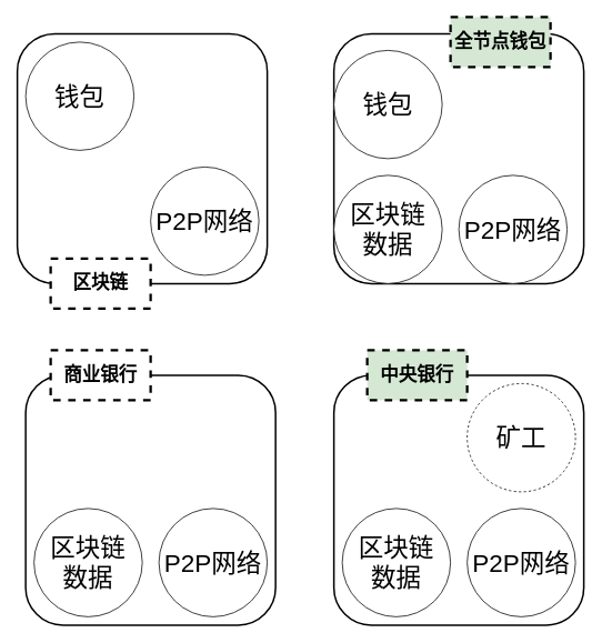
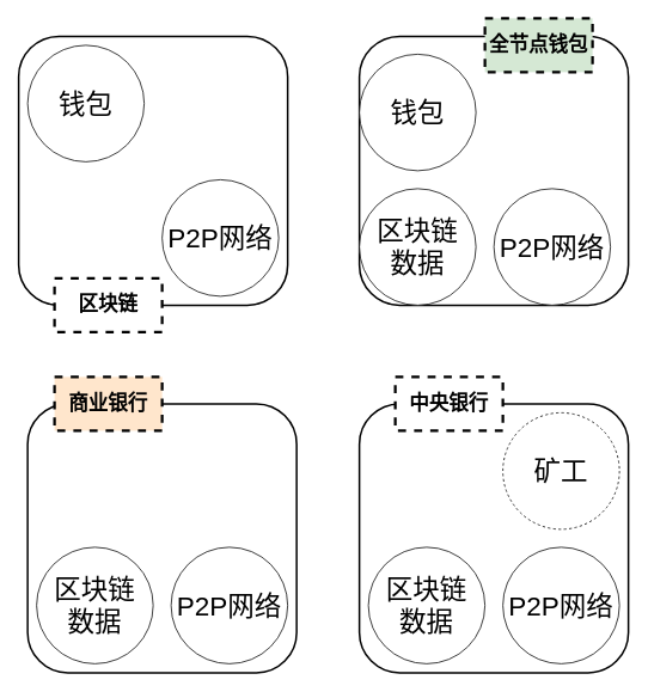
  <mxCell id="0" />
  <mxCell id="1" parent="0" />
  <mxCell id="2" value="" style="group" vertex="1" connectable="0" parent="1"><mxGeometry x="400" y="450" width="300" height="300" as="geometry" /></mxCell>
  <mxCell id="3" value="" style="rounded=1;whiteSpace=wrap;html=1;strokeWidth=2;" vertex="1" parent="2"><mxGeometry width="300" height="300" as="geometry" /></mxCell>
  <mxCell id="4" value="&lt;font style=&quot;font-size: 30px&quot;&gt;区块链&lt;br&gt;数据&lt;/font&gt;" style="ellipse;whiteSpace=wrap;html=1;aspect=fixed;" vertex="1" parent="2"><mxGeometry x="10" y="160" width="130" height="130" as="geometry" /></mxCell>
  <mxCell id="5" value="&lt;font style=&quot;font-size: 30px&quot;&gt;矿工&lt;/font&gt;" style="ellipse;whiteSpace=wrap;html=1;aspect=fixed;dashed=1;" vertex="1" parent="2"><mxGeometry x="160" y="10" width="130" height="130" as="geometry" /></mxCell>
  <mxCell id="6" value="&lt;font style=&quot;font-size: 30px&quot;&gt;P2P网络&lt;/font&gt;" style="ellipse;whiteSpace=wrap;html=1;aspect=fixed;" vertex="1" parent="2"><mxGeometry x="160" y="160" width="130" height="130" as="geometry" /></mxCell>
- <mxCell id="7" value="&lt;font style=&quot;font-size: 22px&quot;&gt;&lt;b&gt;中央银行&lt;/b&gt;&lt;/font&gt;" style="rounded=0;whiteSpace=wrap;html=1;shadow=0;glass=0;sketch=0;strokeWidth=3;dashed=1;fillColor=#d5e8d4;" vertex="1" parent="2"><mxGeometry x="40" y="-30" width="120" height="60" as="geometry" /></mxCell>
+ <mxCell id="7" value="&lt;font style=&quot;font-size: 22px&quot;&gt;&lt;b&gt;中央银行&lt;/b&gt;&lt;/font&gt;" style="rounded=0;whiteSpace=wrap;html=1;shadow=0;glass=0;sketch=0;strokeWidth=3;dashed=1;" vertex="1" parent="2"><mxGeometry x="40" y="-30" width="120" height="60" as="geometry" /></mxCell>
  <mxCell id="8" value="" style="group;shadow=0;sketch=0;glass=0;" vertex="1" connectable="0" parent="1"><mxGeometry x="20" y="40" width="300" height="350" as="geometry" /></mxCell>
  <mxCell id="9" value="" style="rounded=1;whiteSpace=wrap;html=1;strokeWidth=2;glass=0;" vertex="1" parent="8"><mxGeometry width="300" height="300" as="geometry" /></mxCell>
  <mxCell id="10" value="&lt;font style=&quot;font-size: 30px&quot;&gt;钱包&lt;/font&gt;" style="ellipse;whiteSpace=wrap;html=1;aspect=fixed;" vertex="1" parent="8"><mxGeometry x="10" y="10" width="130" height="130" as="geometry" /></mxCell>
  <mxCell id="11" value="&lt;font style=&quot;font-size: 30px&quot;&gt;P2P网络&lt;/font&gt;" style="ellipse;whiteSpace=wrap;html=1;aspect=fixed;" vertex="1" parent="8"><mxGeometry x="160" y="160" width="130" height="130" as="geometry" /></mxCell>
  <mxCell id="12" value="&lt;font style=&quot;font-size: 22px&quot;&gt;&lt;b&gt;区块链&lt;/b&gt;&lt;/font&gt;" style="rounded=0;whiteSpace=wrap;html=1;shadow=0;glass=0;sketch=0;strokeWidth=3;dashed=1;" vertex="1" parent="8"><mxGeometry x="40" y="270" width="120" height="60" as="geometry" /></mxCell>
  <mxCell id="13" value="" style="group;shadow=0;sketch=0;glass=0;" vertex="1" connectable="0" parent="1"><mxGeometry x="390" y="50" width="300" height="350" as="geometry" /></mxCell>
  <mxCell id="14" value="" style="rounded=1;whiteSpace=wrap;html=1;strokeWidth=2;glass=0;" vertex="1" parent="13"><mxGeometry x="10" y="-10" width="300" height="300" as="geometry" /></mxCell>
  <mxCell id="15" value="&lt;font style=&quot;font-size: 30px&quot;&gt;钱包&lt;/font&gt;" style="ellipse;whiteSpace=wrap;html=1;aspect=fixed;" vertex="1" parent="13"><mxGeometry x="10" y="10" width="130" height="130" as="geometry" /></mxCell>
  <mxCell id="16" value="&lt;font style=&quot;font-size: 30px&quot;&gt;P2P网络&lt;/font&gt;" style="ellipse;whiteSpace=wrap;html=1;aspect=fixed;" vertex="1" parent="13"><mxGeometry x="160" y="160" width="130" height="130" as="geometry" /></mxCell>
  <mxCell id="17" value="&lt;font style=&quot;font-size: 22px&quot;&gt;&lt;b&gt;全节点钱包&lt;/b&gt;&lt;/font&gt;" style="rounded=0;whiteSpace=wrap;html=1;shadow=0;glass=0;sketch=0;strokeWidth=3;dashed=1;fillColor=#d5e8d4;" vertex="1" parent="13"><mxGeometry x="150" y="-30" width="120" height="60" as="geometry" /></mxCell>
  <mxCell id="18" value="&lt;font style=&quot;font-size: 30px&quot;&gt;区块链&lt;br&gt;数据&lt;/font&gt;" style="ellipse;whiteSpace=wrap;html=1;aspect=fixed;" vertex="1" parent="13"><mxGeometry x="10" y="160" width="130" height="130" as="geometry" /></mxCell>
  <mxCell id="19" value="" style="group" vertex="1" connectable="0" parent="1"><mxGeometry x="30" y="450" width="300" height="300" as="geometry" /></mxCell>
  <mxCell id="20" value="" style="rounded=1;whiteSpace=wrap;html=1;strokeWidth=2;" vertex="1" parent="19"><mxGeometry width="300" height="300" as="geometry" /></mxCell>
  <mxCell id="21" value="&lt;font style=&quot;font-size: 30px&quot;&gt;区块链&lt;br&gt;数据&lt;/font&gt;" style="ellipse;whiteSpace=wrap;html=1;aspect=fixed;" vertex="1" parent="19"><mxGeometry x="10" y="160" width="130" height="130" as="geometry" /></mxCell>
  <mxCell id="22" value="&lt;font style=&quot;font-size: 30px&quot;&gt;P2P网络&lt;/font&gt;" style="ellipse;whiteSpace=wrap;html=1;aspect=fixed;" vertex="1" parent="19"><mxGeometry x="160" y="160" width="130" height="130" as="geometry" /></mxCell>
- <mxCell id="23" value="&lt;font style=&quot;font-size: 22px&quot;&gt;&lt;b&gt;商业银行&lt;/b&gt;&lt;/font&gt;" style="rounded=0;whiteSpace=wrap;html=1;shadow=0;glass=0;sketch=0;strokeWidth=3;dashed=1;" vertex="1" parent="19"><mxGeometry x="30" y="-30" width="120" height="60" as="geometry" /></mxCell>
+ <mxCell id="23" value="&lt;font style=&quot;font-size: 22px&quot;&gt;&lt;b&gt;商业银行&lt;/b&gt;&lt;/font&gt;" style="rounded=0;whiteSpace=wrap;html=1;shadow=0;glass=0;sketch=0;strokeWidth=3;dashed=1;fillColor=#ffe6cc;" vertex="1" parent="19"><mxGeometry x="30" y="-30" width="120" height="60" as="geometry" /></mxCell>
